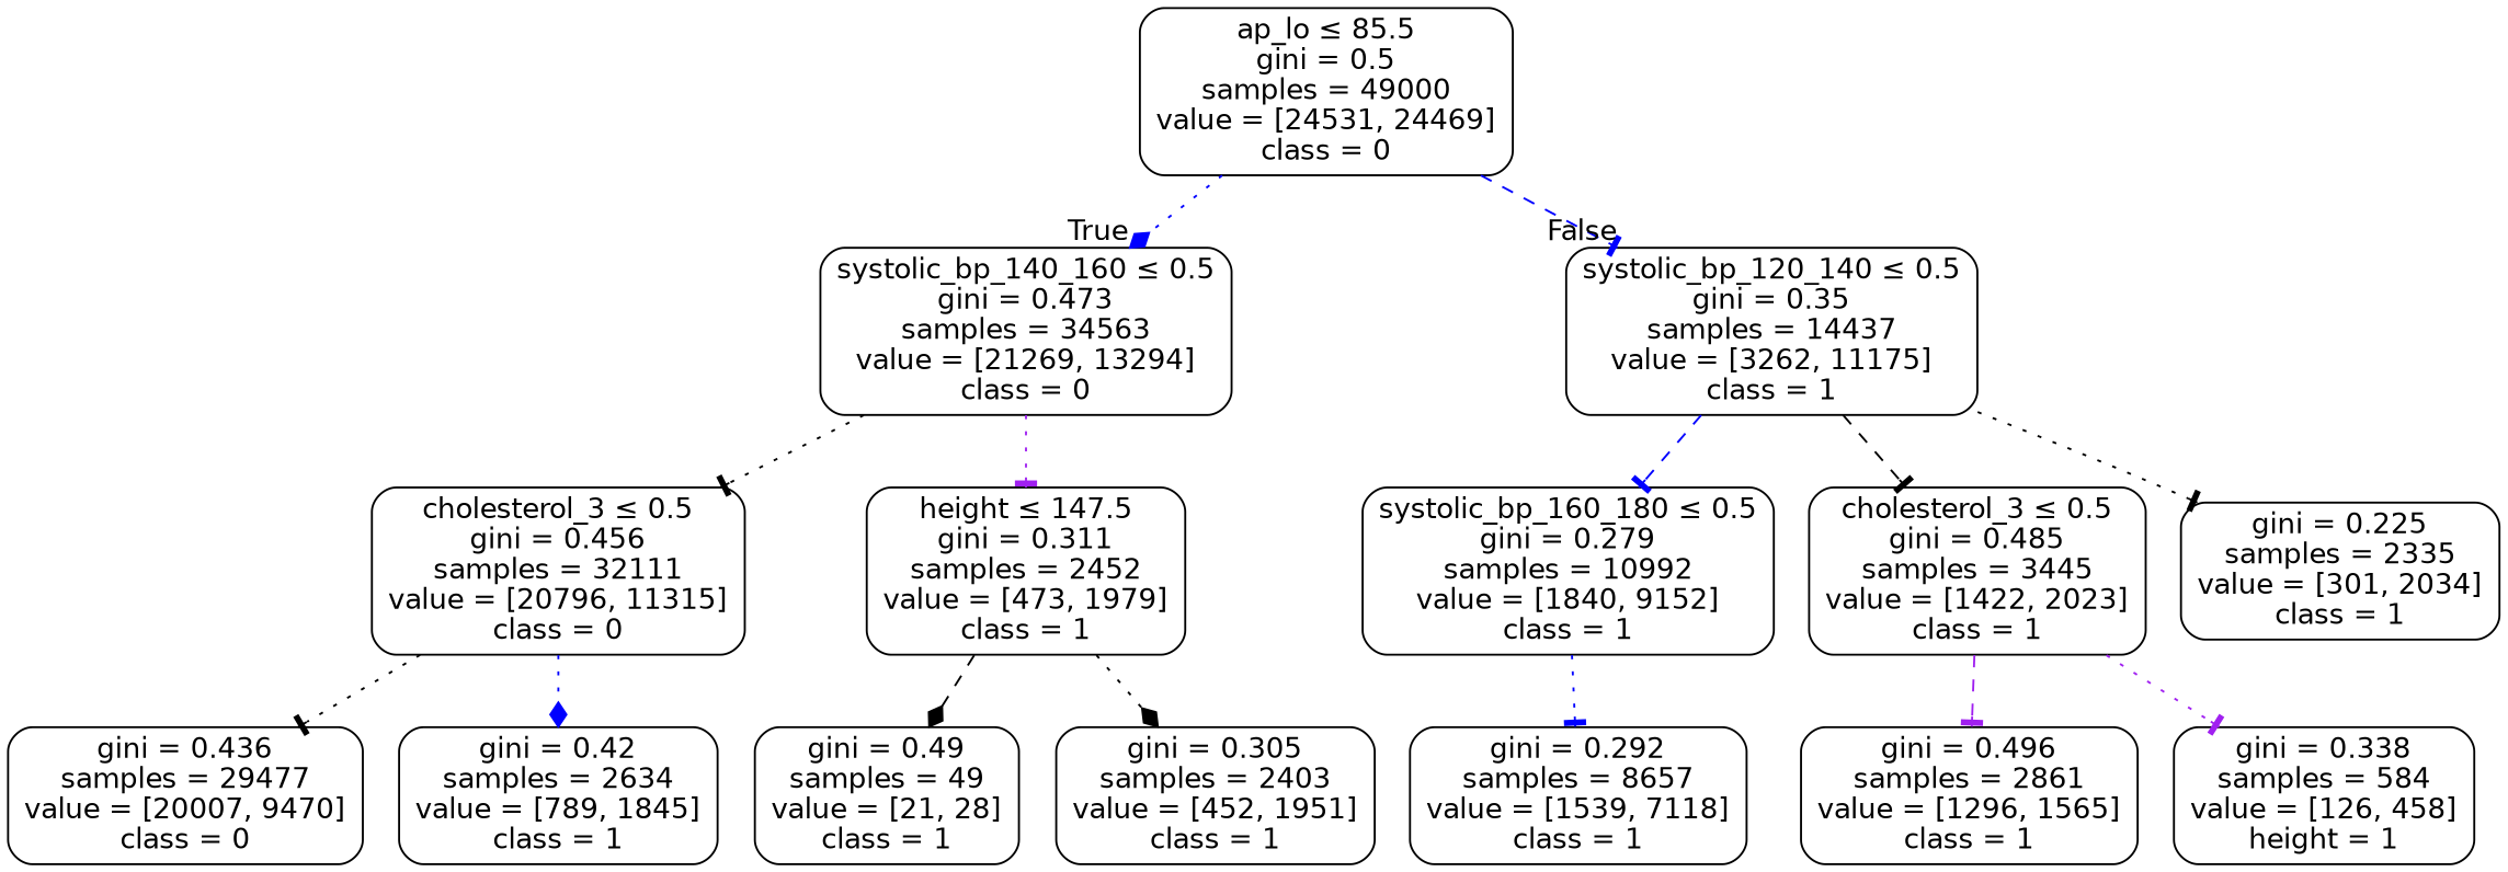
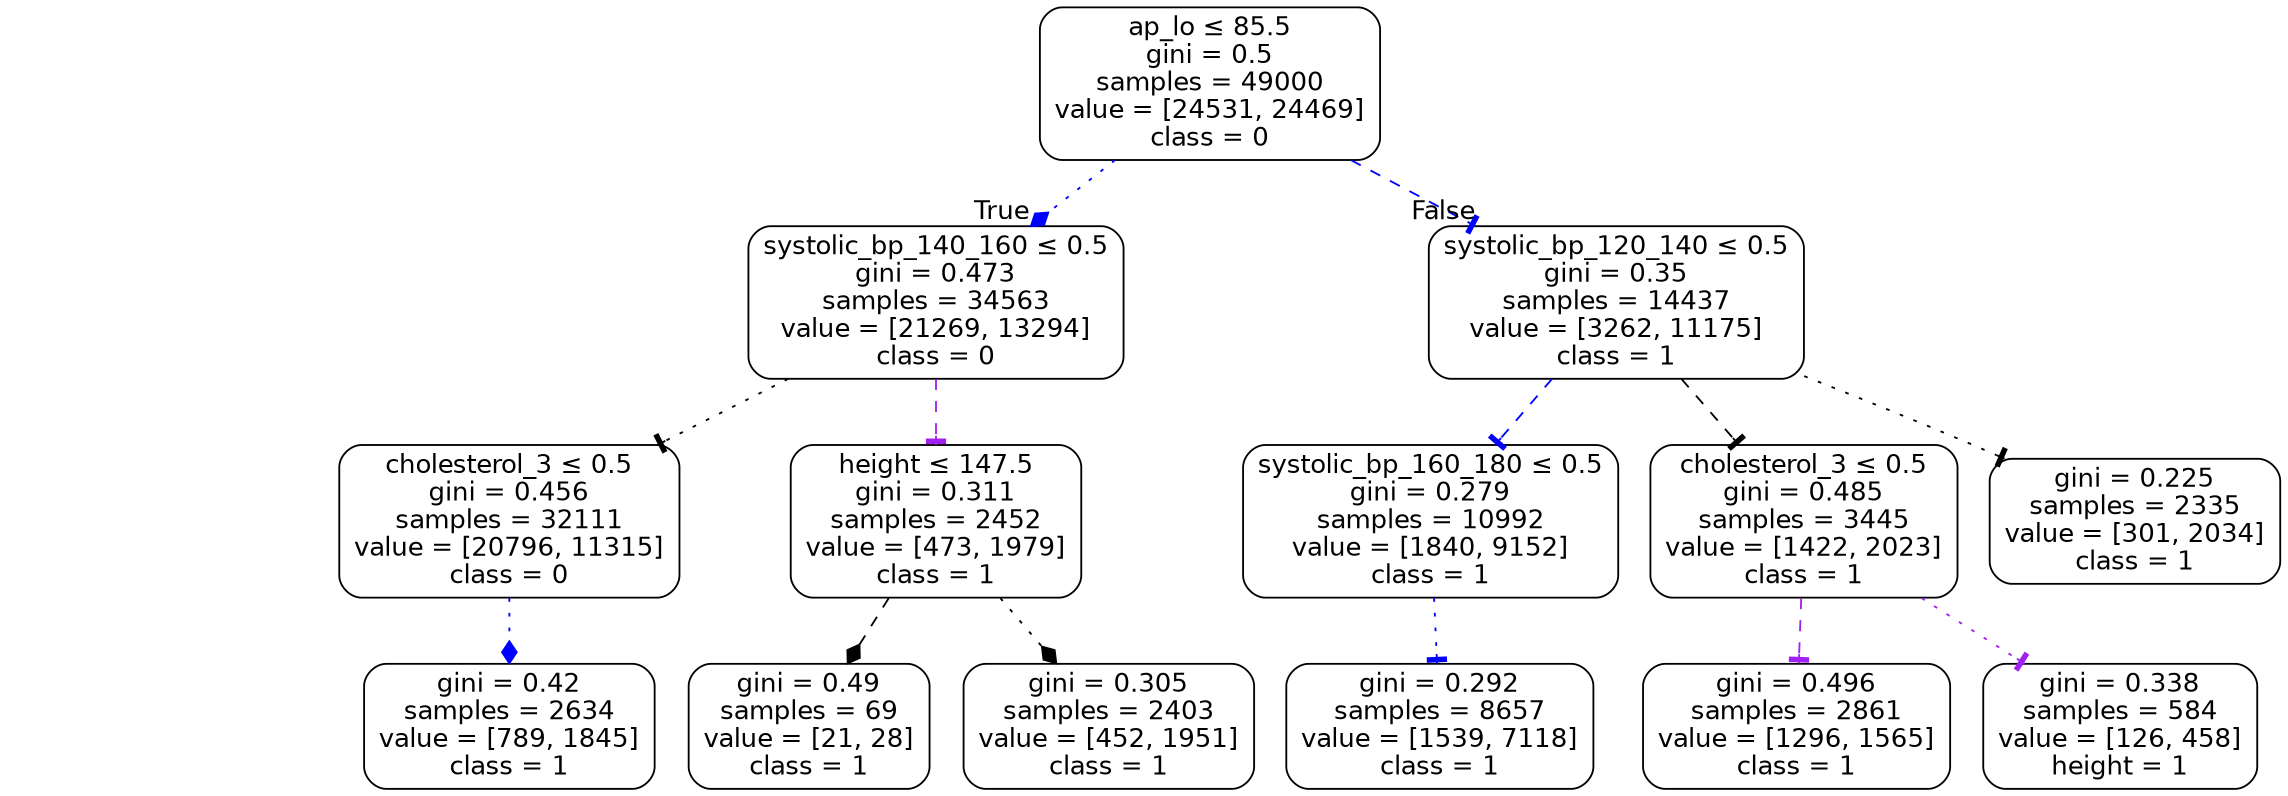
  digraph {
    node [color=black fontname=helvetica shape=box style=rounded]
    edge [arrowhead=tee color=black fontname=helvetica style=dotted]
    n1 [label=<ap_lo &le; 85.5<br/>gini = 0.5<br/>samples = 49000<br/>value = [24531, 24469]<br/>class = 0>]
    n2 [label=<systolic_bp_140_160 &le; 0.5<br/>gini = 0.473<br/>samples = 34563<br/>value = [21269, 13294]<br/>class = 0>]
    n3 [label=<systolic_bp_120_140 &le; 0.5<br/>gini = 0.35<br/>samples = 14437<br/>value = [3262, 11175]<br/>class = 1>]
    n4 [label=<cholesterol_3 &le; 0.5<br/>gini = 0.456<br/>samples = 32111<br/>value = [20796, 11315]<br/>class = 0>]
    n5 [label=<height &le; 147.5<br/>gini = 0.311<br/>samples = 2452<br/>value = [473, 1979]<br/>class = 1>]
    n6 [label=<systolic_bp_160_180 &le; 0.5<br/>gini = 0.279<br/>samples = 10992<br/>value = [1840, 9152]<br/>class = 1>]
    n7 [label=<cholesterol_3 &le; 0.5<br/>gini = 0.485<br/>samples = 3445<br/>value = [1422, 2023]<br/>class = 1>]
    n8 [label=<gini = 0.225<br/>samples = 2335<br/>value = [301, 2034]<br/>class = 1>]
-   n9 [label=<gini = 0.436<br/>samples = 29477<br/>value = [20007, 9470]<br/>class = 0>]
    n10 [label=<gini = 0.42<br/>samples = 2634<br/>value = [789, 1845]<br/>class = 1>]
-   n11 [label=<gini = 0.49<br/>samples = 49<br/>value = [21, 28]<br/>class = 1>]
+   n11 [label=<gini = 0.49<br/>samples = 69<br/>value = [21, 28]<br/>class = 1>]
    n12 [label=<gini = 0.305<br/>samples = 2403<br/>value = [452, 1951]<br/>class = 1>]
    n13 [label=<gini = 0.292<br/>samples = 8657<br/>value = [1539, 7118]<br/>class = 1>]
    n14 [label=<gini = 0.496<br/>samples = 2861<br/>value = [1296, 1565]<br/>class = 1>]
    n15 [label=<gini = 0.338<br/>samples = 584<br/>value = [126, 458]<br/>height = 1>]
    n1 -> n2 [arrowhead=diamond color=blue headlabel=True labelangle=45 labeldistance=2.5]
    n1 -> n3 [color=blue headlabel=False labelangle=-45 labeldistance=2.5 style=dashed]
    n2 -> n4
-   n2 -> n5 [color=purple]
+   n2 -> n5 [color=purple style=dashed]
    n3 -> n6 [color=blue style=dashed]
    n3 -> n7 [style=dashed]
    n3 -> n8
-   n4 -> n9
    n4 -> n10 [arrowhead=diamond color=blue]
    n5 -> n11 [arrowhead=diamond style=dashed]
    n5 -> n12 [arrowhead=diamond]
    n6 -> n13 [color=blue]
    n7 -> n14 [color=purple style=dashed]
    n7 -> n15 [color=purple]
  }
